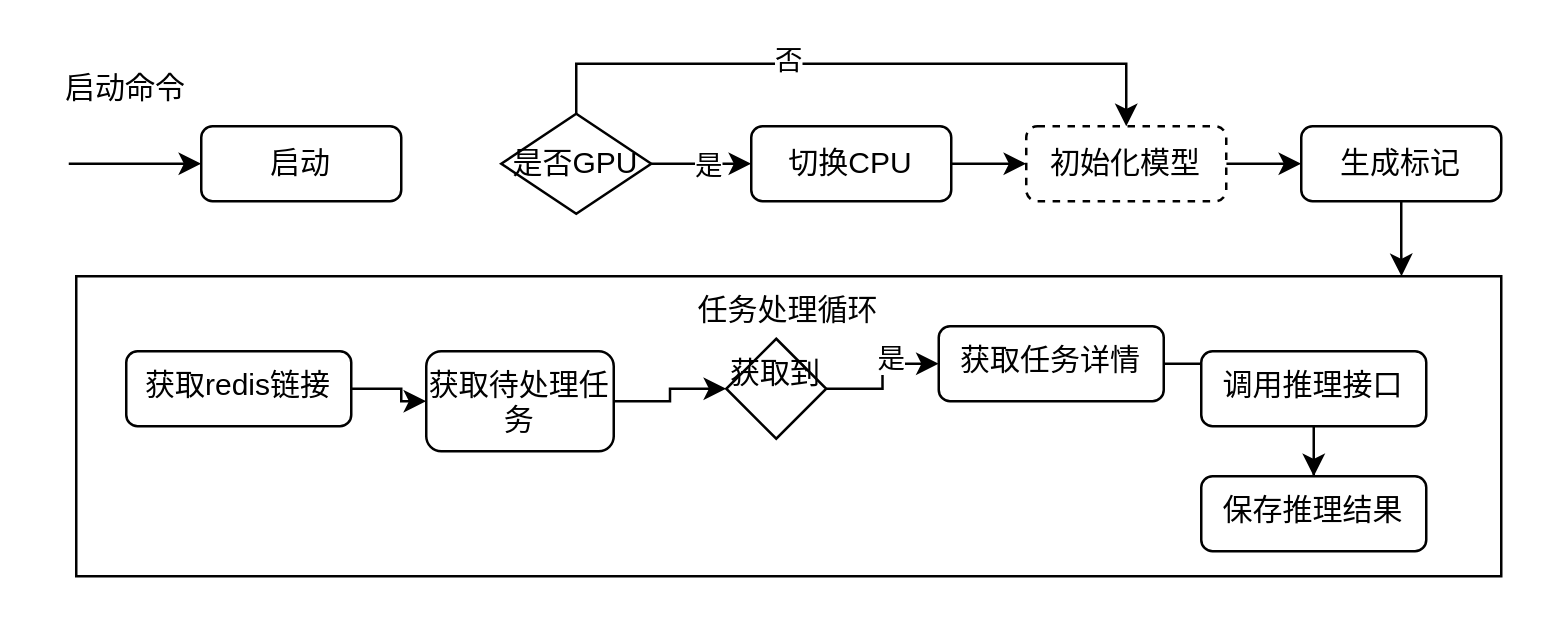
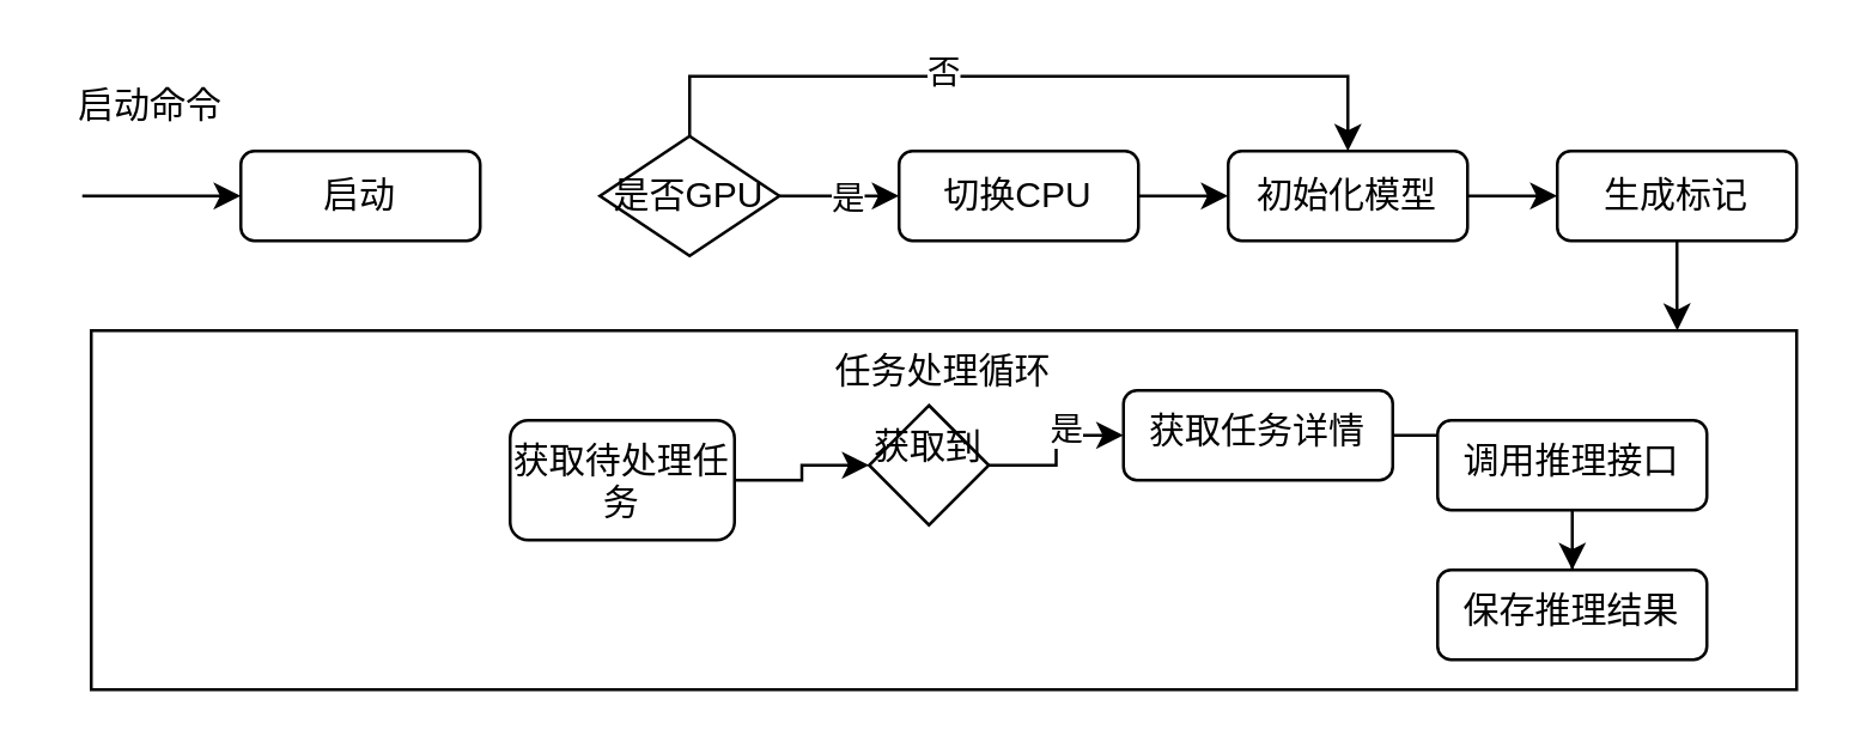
  <mxCell id="0" />
  <mxCell id="1" parent="0" />
  <mxCell id="2" value="启动" style="rounded=1;whiteSpace=wrap;html=1;" vertex="1" parent="1"><mxGeometry x="80" y="50" width="80" height="30" as="geometry" /></mxCell>
  <mxCell id="3" style="edgeStyle=orthogonalEdgeStyle;rounded=0;orthogonalLoop=1;jettySize=auto;html=1;entryX=0;entryY=0.5;entryDx=0;entryDy=0;" edge="1" parent="1" target="2"><mxGeometry relative="1" as="geometry"><mxPoint x="77" y="68" as="targetPoint" /><mxPoint x="27" y="65" as="sourcePoint" /><Array as="points"><mxPoint x="27" y="65" /></Array></mxGeometry></mxCell>
  <mxCell id="4" value="启动命令" style="text;html=1;strokeColor=none;fillColor=none;align=center;verticalAlign=middle;whiteSpace=wrap;rounded=0;" vertex="1" parent="1"><mxGeometry y="20" width="60" height="30" as="geometry" x="20" /></mxCell>
  <mxCell id="5" style="edgeStyle=orthogonalEdgeStyle;rounded=0;orthogonalLoop=1;jettySize=auto;html=1;entryX=0;entryY=0.5;entryDx=0;entryDy=0;" edge="1" parent="1" source="9" target="11"><mxGeometry relative="1" as="geometry"><mxPoint x="310" y="65" as="targetPoint" /></mxGeometry></mxCell>
  <mxCell id="6" value="是" style="edgeLabel;html=1;align=center;verticalAlign=middle;resizable=0;points=[];" vertex="1" connectable="0" parent="5"><mxGeometry x="0.08" relative="1" as="geometry"><mxPoint as="offset" /></mxGeometry></mxCell>
  <mxCell id="7" style="edgeStyle=orthogonalEdgeStyle;rounded=0;orthogonalLoop=1;jettySize=auto;html=1;entryX=0.5;entryY=0;entryDx=0;entryDy=0;" edge="1" parent="1" source="9" target="13"><mxGeometry relative="1" as="geometry"><Array as="points"><mxPoint x="230" y="25" /><mxPoint x="450" y="25" /></Array></mxGeometry></mxCell>
  <mxCell id="8" value="否" style="edgeLabel;html=1;align=center;verticalAlign=middle;resizable=0;points=[];" vertex="1" connectable="0" parent="7"><mxGeometry x="-0.215" y="2" relative="1" as="geometry"><mxPoint as="offset" /></mxGeometry></mxCell>
  <mxCell id="9" value="是否GPU" style="rhombus;whiteSpace=wrap;html=1;" vertex="1" parent="1"><mxGeometry x="200" y="45" width="60" height="40" as="geometry" /></mxCell>
  <mxCell id="10" style="edgeStyle=orthogonalEdgeStyle;rounded=0;orthogonalLoop=1;jettySize=auto;html=1;entryX=0;entryY=0.5;entryDx=0;entryDy=0;" edge="1" parent="1" source="11" target="13"><mxGeometry relative="1" as="geometry" /></mxCell>
  <mxCell id="11" value="切换CPU" style="rounded=1;whiteSpace=wrap;html=1;" vertex="1" parent="1"><mxGeometry x="300" y="50" width="80" height="30" as="geometry" /></mxCell>
  <mxCell id="12" style="edgeStyle=orthogonalEdgeStyle;rounded=0;orthogonalLoop=1;jettySize=auto;html=1;entryX=0;entryY=0.5;entryDx=0;entryDy=0;" edge="1" parent="1" source="13" target="15"><mxGeometry relative="1" as="geometry" /></mxCell>
- <mxCell id="13" value="初始化模型" style="rounded=1;whiteSpace=wrap;html=1;dashed=1;" vertex="1" parent="1"><mxGeometry x="410" y="50" width="80" height="30" as="geometry" /></mxCell>
+ <mxCell id="13" value="初始化模型" style="rounded=1;whiteSpace=wrap;html=1;" vertex="1" parent="1"><mxGeometry x="410" y="50" width="80" height="30" as="geometry" /></mxCell>
  <mxCell id="14" style="edgeStyle=orthogonalEdgeStyle;rounded=0;orthogonalLoop=1;jettySize=auto;html=1;entryX=0.93;entryY=0;entryDx=0;entryDy=0;entryPerimeter=0;" edge="1" parent="1" source="15" target="16"><mxGeometry relative="1" as="geometry" /></mxCell>
  <mxCell id="15" value="生成标记" style="rounded=1;whiteSpace=wrap;html=1;" vertex="1" parent="1"><mxGeometry x="520" y="50" width="80" height="30" as="geometry" /></mxCell>
  <mxCell id="16" value="任务处理循环" style="rounded=0;whiteSpace=wrap;html=1;align=center;verticalAlign=top;" vertex="1" parent="1"><mxGeometry x="30" y="110" width="570" height="120" as="geometry" /></mxCell>
- <mxCell id="17" style="edgeStyle=orthogonalEdgeStyle;rounded=0;orthogonalLoop=1;jettySize=auto;html=1;entryX=0;entryY=0.5;entryDx=0;entryDy=0;" edge="1" parent="1" source="18" target="20"><mxGeometry relative="1" as="geometry" /></mxCell>
- <mxCell id="18" value="获取redis链接" style="rounded=1;whiteSpace=wrap;html=1;align=center;verticalAlign=top;" vertex="1" parent="1"><mxGeometry x="50" y="140" width="90" height="30" as="geometry" /></mxCell>
  <mxCell id="19" style="edgeStyle=orthogonalEdgeStyle;rounded=0;orthogonalLoop=1;jettySize=auto;html=1;entryX=0;entryY=0.5;entryDx=0;entryDy=0;" edge="1" parent="1" source="20" target="23"><mxGeometry relative="1" as="geometry" /></mxCell>
  <mxCell id="20" value="获取待处理任务" style="rounded=1;whiteSpace=wrap;html=1;align=center;verticalAlign=top;" vertex="1" parent="1"><mxGeometry x="170" y="140" width="75" height="40" as="geometry" /></mxCell>
  <mxCell id="21" style="edgeStyle=orthogonalEdgeStyle;rounded=0;orthogonalLoop=1;jettySize=auto;html=1;entryX=0;entryY=0.5;entryDx=0;entryDy=0;" edge="1" parent="1" source="23" target="25"><mxGeometry relative="1" as="geometry" /></mxCell>
  <mxCell id="22" value="是" style="edgeLabel;html=1;align=center;verticalAlign=middle;resizable=0;points=[];" vertex="1" connectable="0" parent="21"><mxGeometry x="0.28" y="3" relative="1" as="geometry"><mxPoint as="offset" /></mxGeometry></mxCell>
  <mxCell id="23" value="获取到" style="rhombus;whiteSpace=wrap;html=1;align=center;verticalAlign=top;" vertex="1" parent="1"><mxGeometry x="290" y="135" width="40" height="40" as="geometry" /></mxCell>
  <mxCell id="24" style="edgeStyle=orthogonalEdgeStyle;rounded=0;orthogonalLoop=1;jettySize=auto;html=1;entryX=0;entryY=0.5;entryDx=0;entryDy=0;" edge="1" parent="1" source="25" target="27"><mxGeometry relative="1" as="geometry" /></mxCell>
  <mxCell id="25" value="获取任务详情" style="rounded=1;whiteSpace=wrap;html=1;align=center;verticalAlign=top;" vertex="1" parent="1"><mxGeometry x="375" y="130" width="90" height="30" as="geometry" /></mxCell>
  <mxCell id="26" style="edgeStyle=orthogonalEdgeStyle;rounded=0;orthogonalLoop=1;jettySize=auto;html=1;entryX=0.5;entryY=0;entryDx=0;entryDy=0;" edge="1" parent="1" source="27" target="28"><mxGeometry relative="1" as="geometry"><mxPoint x="690" y="200" as="targetPoint" /></mxGeometry></mxCell>
  <mxCell id="27" value="调用推理接口" style="rounded=1;whiteSpace=wrap;html=1;align=center;verticalAlign=top;" vertex="1" parent="1"><mxGeometry x="480" y="140" width="90" height="30" as="geometry" /></mxCell>
  <mxCell id="28" value="保存推理结果" style="rounded=1;whiteSpace=wrap;html=1;align=center;verticalAlign=top;" vertex="1" parent="1"><mxGeometry x="480" y="190" width="90" height="30" as="geometry" /></mxCell>
